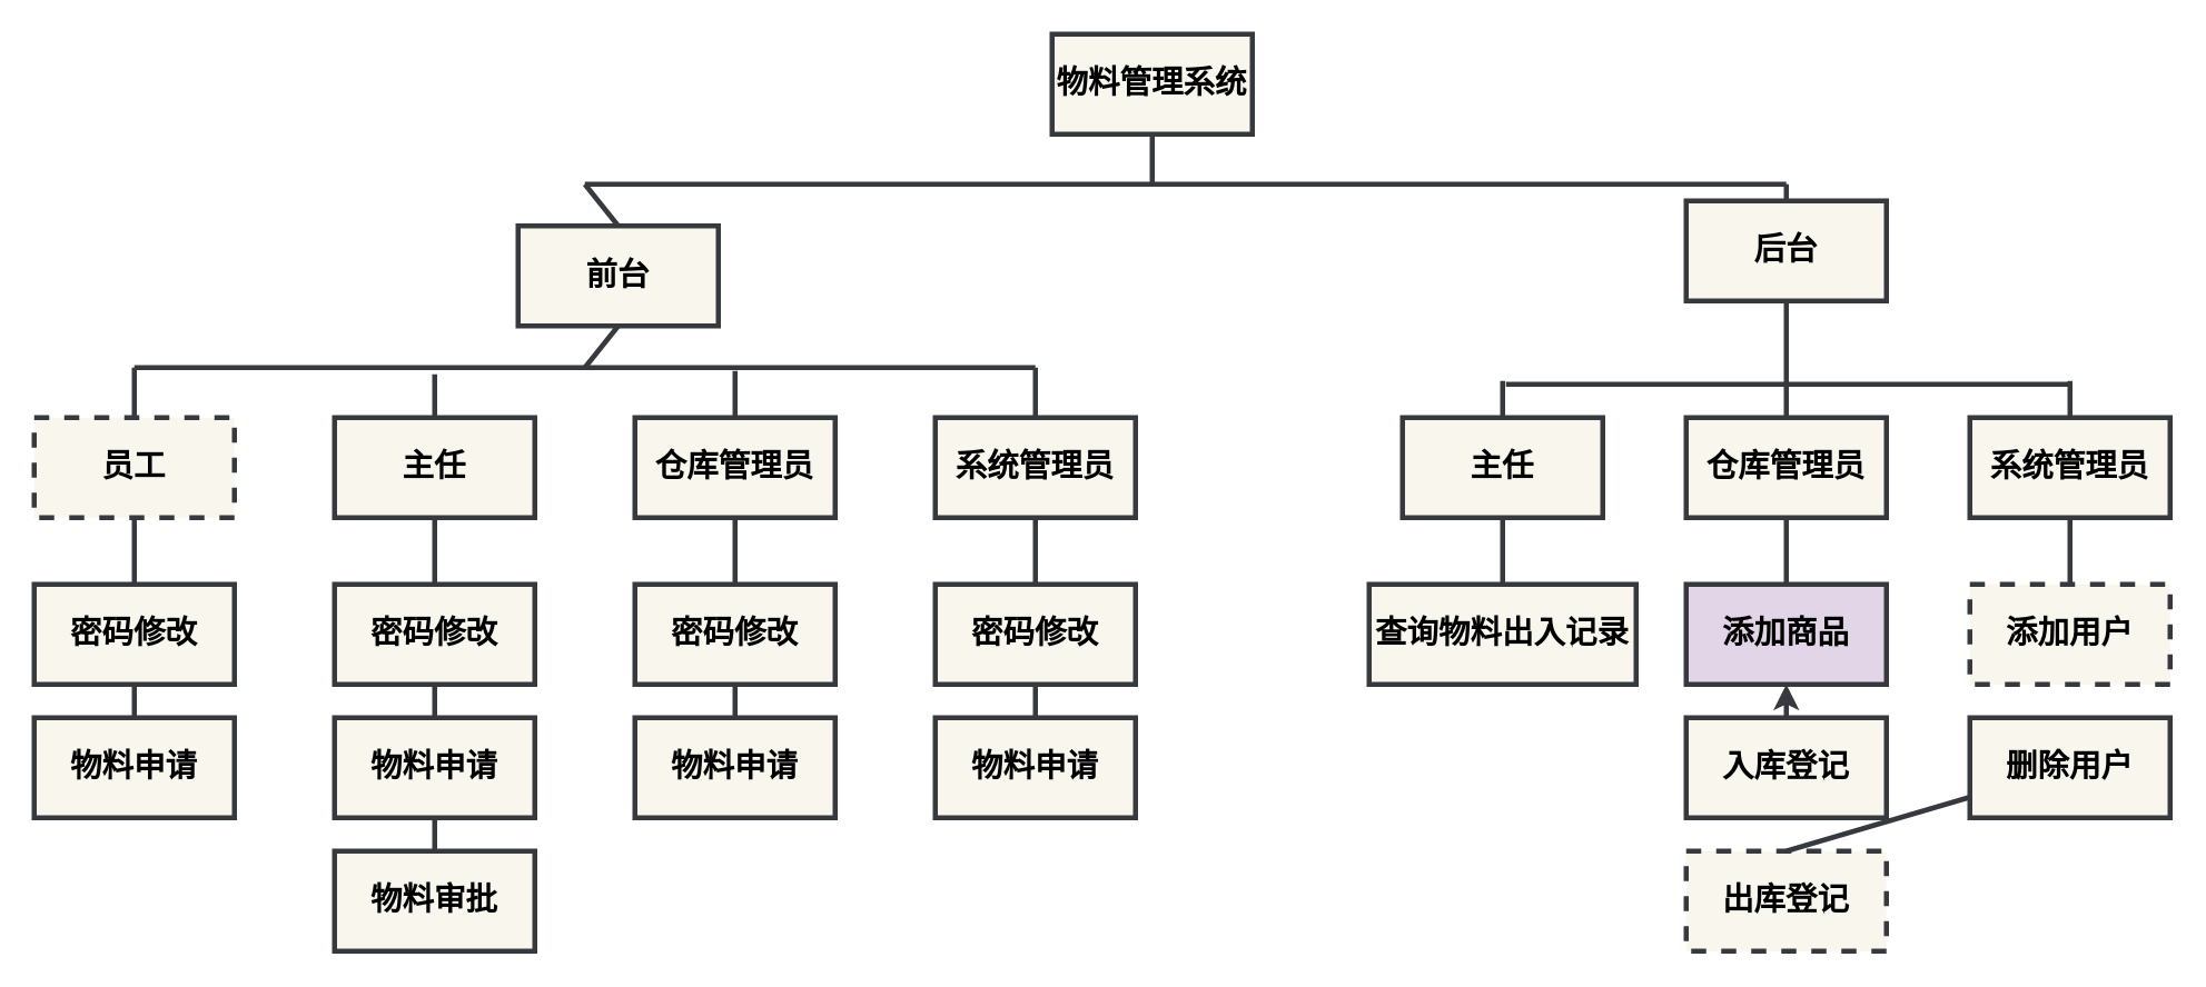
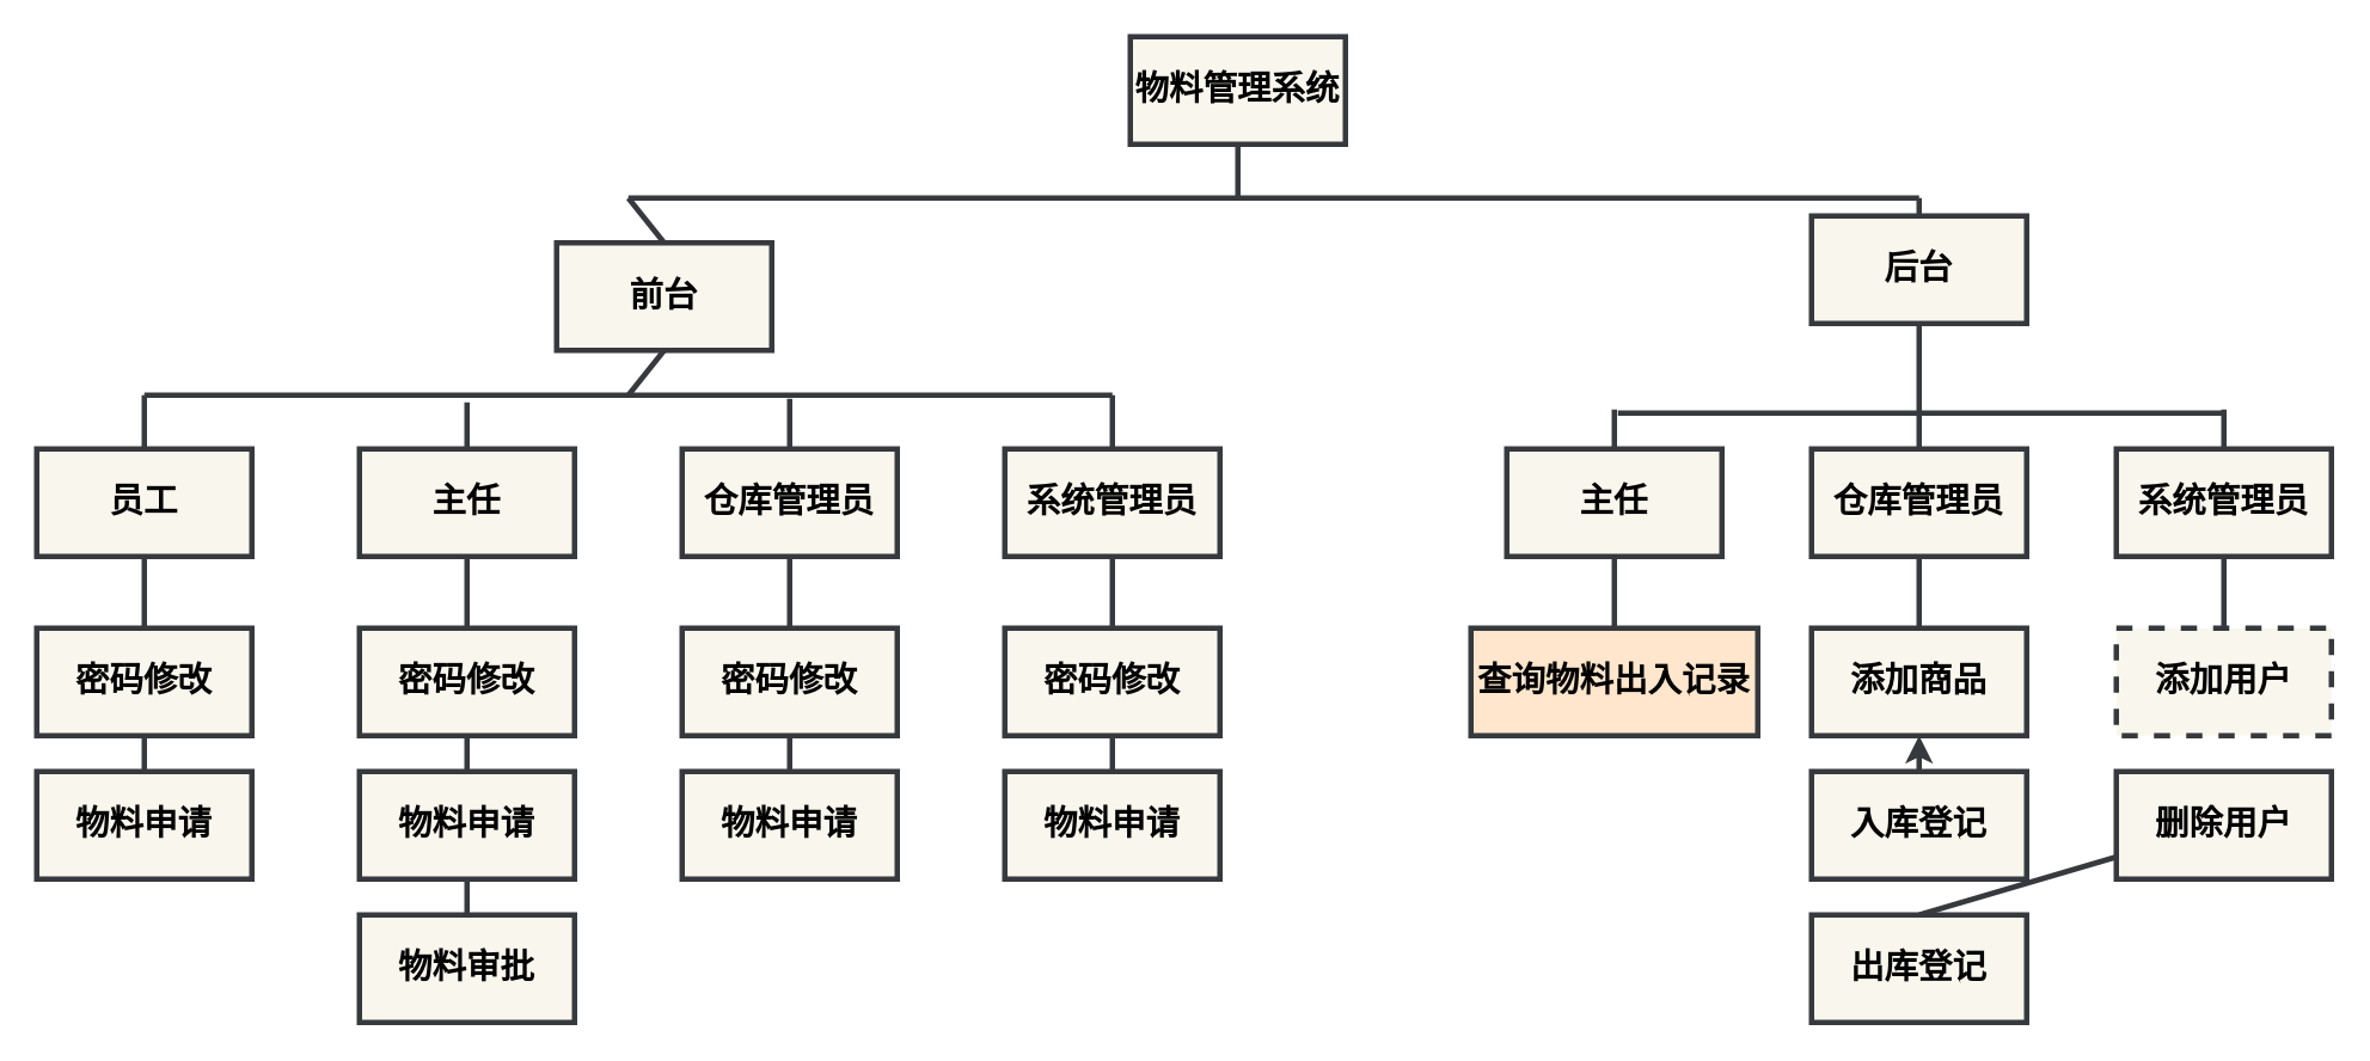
  <mxCell id="0" />
  <mxCell id="1" parent="0" />
  <mxCell id="2" value="物料管理系统" style="rounded=0;whiteSpace=wrap;html=1;fontSize=19;fontStyle=1;spacing=2;strokeWidth=3;fillColor=#f9f7ed;strokeColor=#36393d;" vertex="1" parent="1"><mxGeometry x="630" y="20" width="120" height="60" as="geometry" /></mxCell>
  <mxCell id="3" value="前台" style="rounded=0;whiteSpace=wrap;html=1;fontSize=19;fontStyle=1;spacing=2;strokeWidth=3;fillColor=#f9f7ed;strokeColor=#36393d;" vertex="1" parent="1"><mxGeometry x="310" y="135" width="120" height="60" as="geometry" /></mxCell>
  <mxCell id="4" value="后台" style="rounded=0;whiteSpace=wrap;html=1;fontSize=19;fontStyle=1;spacing=2;strokeWidth=3;fillColor=#f9f7ed;strokeColor=#36393d;" vertex="1" parent="1"><mxGeometry x="1010" y="120" width="120" height="60" as="geometry" /></mxCell>
- <mxCell id="5" value="员工" style="rounded=0;whiteSpace=wrap;html=1;fontSize=19;fontStyle=1;spacing=2;strokeWidth=3;fillColor=#f9f7ed;strokeColor=#36393d;dashed=1;" vertex="1" parent="1"><mxGeometry x="20" y="250" width="120" height="60" as="geometry" /></mxCell>
+ <mxCell id="5" value="员工" style="rounded=0;whiteSpace=wrap;html=1;fontSize=19;fontStyle=1;spacing=2;strokeWidth=3;fillColor=#f9f7ed;strokeColor=#36393d;" vertex="1" parent="1"><mxGeometry x="20" y="250" width="120" height="60" as="geometry" /></mxCell>
  <mxCell id="6" value="主任" style="rounded=0;whiteSpace=wrap;html=1;fontSize=19;fontStyle=1;spacing=2;strokeWidth=3;fillColor=#f9f7ed;strokeColor=#36393d;" vertex="1" parent="1"><mxGeometry x="200" y="250" width="120" height="60" as="geometry" /></mxCell>
  <mxCell id="7" value="系统管理员" style="rounded=0;whiteSpace=wrap;html=1;fontSize=19;fontStyle=1;spacing=2;strokeWidth=3;fillColor=#f9f7ed;strokeColor=#36393d;" vertex="1" parent="1"><mxGeometry x="560" y="250" width="120" height="60" as="geometry" /></mxCell>
  <mxCell id="8" value="仓库管理员" style="rounded=0;whiteSpace=wrap;html=1;fontSize=19;fontStyle=1;spacing=2;strokeWidth=3;fillColor=#f9f7ed;strokeColor=#36393d;" vertex="1" parent="1"><mxGeometry x="380" y="250" width="120" height="60" as="geometry" /></mxCell>
  <mxCell id="9" value="添加用户" style="rounded=0;whiteSpace=wrap;html=1;fontSize=19;fontStyle=1;spacing=2;strokeWidth=3;fillColor=#f9f7ed;strokeColor=#36393d;dashed=1;" vertex="1" parent="1"><mxGeometry x="1180" y="350" width="120" height="60" as="geometry" /></mxCell>
  <mxCell id="10" value="删除用户" style="rounded=0;whiteSpace=wrap;html=1;fontSize=19;fontStyle=1;spacing=2;strokeWidth=3;fillColor=#f9f7ed;strokeColor=#36393d;" vertex="1" parent="1"><mxGeometry x="1180" y="430" width="120" height="60" as="geometry" /></mxCell>
  <mxCell id="11" value="密码修改" style="rounded=0;whiteSpace=wrap;html=1;fontSize=19;fontStyle=1;spacing=2;strokeWidth=3;fillColor=#f9f7ed;strokeColor=#36393d;" vertex="1" parent="1"><mxGeometry x="380" y="350" width="120" height="60" as="geometry" /></mxCell>
  <mxCell id="12" value="密码修改" style="rounded=0;whiteSpace=wrap;html=1;fontSize=19;fontStyle=1;spacing=2;strokeWidth=3;fillColor=#f9f7ed;strokeColor=#36393d;" vertex="1" parent="1"><mxGeometry x="200" y="350" width="120" height="60" as="geometry" /></mxCell>
  <mxCell id="13" value="密码修改" style="rounded=0;whiteSpace=wrap;html=1;fontSize=19;fontStyle=1;spacing=2;strokeWidth=3;fillColor=#f9f7ed;strokeColor=#36393d;" vertex="1" parent="1"><mxGeometry x="20" y="350" width="120" height="60" as="geometry" /></mxCell>
  <mxCell id="14" value="仓库管理员" style="rounded=0;whiteSpace=wrap;html=1;fontSize=19;fontStyle=1;spacing=2;strokeWidth=3;fillColor=#f9f7ed;strokeColor=#36393d;" vertex="1" parent="1"><mxGeometry x="1010" y="250" width="120" height="60" as="geometry" /></mxCell>
  <mxCell id="15" value="密码修改" style="rounded=0;whiteSpace=wrap;html=1;fontSize=19;fontStyle=1;spacing=2;strokeWidth=3;fillColor=#f9f7ed;strokeColor=#36393d;" vertex="1" parent="1"><mxGeometry x="560" y="350" width="120" height="60" as="geometry" /></mxCell>
  <mxCell id="16" value="系统管理员" style="rounded=0;whiteSpace=wrap;html=1;fontSize=19;fontStyle=1;spacing=2;strokeWidth=3;fillColor=#f9f7ed;strokeColor=#36393d;" vertex="1" parent="1"><mxGeometry x="1180" y="250" width="120" height="60" as="geometry" /></mxCell>
  <mxCell id="17" value="物料申请" style="rounded=0;whiteSpace=wrap;html=1;fontSize=19;fontStyle=1;spacing=2;strokeWidth=3;fillColor=#f9f7ed;strokeColor=#36393d;" vertex="1" parent="1"><mxGeometry x="20" y="430" width="120" height="60" as="geometry" /></mxCell>
  <mxCell id="18" value="物料申请" style="rounded=0;whiteSpace=wrap;html=1;fontSize=19;fontStyle=1;spacing=2;strokeWidth=3;fillColor=#f9f7ed;strokeColor=#36393d;" vertex="1" parent="1"><mxGeometry x="200" y="430" width="120" height="60" as="geometry" /></mxCell>
  <mxCell id="19" value="物料申请" style="rounded=0;whiteSpace=wrap;html=1;fontSize=19;fontStyle=1;spacing=2;strokeWidth=3;fillColor=#f9f7ed;strokeColor=#36393d;" vertex="1" parent="1"><mxGeometry x="380" y="430" width="120" height="60" as="geometry" /></mxCell>
  <mxCell id="20" value="物料申请" style="rounded=0;whiteSpace=wrap;html=1;fontSize=19;fontStyle=1;spacing=2;strokeWidth=3;fillColor=#f9f7ed;strokeColor=#36393d;" vertex="1" parent="1"><mxGeometry x="560" y="430" width="120" height="60" as="geometry" /></mxCell>
- <mxCell id="21" value="添加商品" style="rounded=0;whiteSpace=wrap;html=1;fontSize=19;fontStyle=1;spacing=2;strokeWidth=3;fillColor=#e1d5e7;strokeColor=#36393d;" vertex="1" parent="1"><mxGeometry x="1010" y="350" width="120" height="60" as="geometry" /></mxCell>
+ <mxCell id="21" value="添加商品" style="rounded=0;whiteSpace=wrap;html=1;fontSize=19;fontStyle=1;spacing=2;strokeWidth=3;fillColor=#f9f7ed;strokeColor=#36393d;" vertex="1" parent="1"><mxGeometry x="1010" y="350" width="120" height="60" as="geometry" /></mxCell>
  <mxCell id="22" value="入库登记" style="rounded=0;whiteSpace=wrap;html=1;fontSize=19;fontStyle=1;spacing=2;strokeWidth=3;fillColor=#f9f7ed;strokeColor=#36393d;" vertex="1" parent="1"><mxGeometry x="1010" y="430" width="120" height="60" as="geometry" /></mxCell>
- <mxCell id="23" value="出库登记" style="rounded=0;whiteSpace=wrap;html=1;fontSize=19;fontStyle=1;spacing=2;strokeWidth=3;fillColor=#f9f7ed;strokeColor=#36393d;dashed=1;" vertex="1" parent="1"><mxGeometry x="1010" y="510" width="120" height="60" as="geometry" /></mxCell>
+ <mxCell id="23" value="出库登记" style="rounded=0;whiteSpace=wrap;html=1;fontSize=19;fontStyle=1;spacing=2;strokeWidth=3;fillColor=#f9f7ed;strokeColor=#36393d;" vertex="1" parent="1"><mxGeometry x="1010" y="510" width="120" height="60" as="geometry" /></mxCell>
  <mxCell id="24" value="物料审批" style="rounded=0;whiteSpace=wrap;html=1;fontSize=19;fontStyle=1;spacing=2;strokeWidth=3;fillColor=#f9f7ed;strokeColor=#36393d;" vertex="1" parent="1"><mxGeometry x="200" y="510" width="120" height="60" as="geometry" /></mxCell>
  <mxCell id="25" value="主任" style="rounded=0;whiteSpace=wrap;html=1;fontSize=19;fontStyle=1;spacing=2;strokeWidth=3;fillColor=#f9f7ed;strokeColor=#36393d;" vertex="1" parent="1"><mxGeometry x="840" y="250" width="120" height="60" as="geometry" /></mxCell>
- <mxCell id="26" value="查询物料出入记录" style="rounded=0;whiteSpace=wrap;html=1;fontSize=19;fontStyle=1;spacing=2;strokeWidth=3;fillColor=#f9f7ed;strokeColor=#36393d;" vertex="1" parent="1"><mxGeometry x="820" y="350" width="160" height="60" as="geometry" /></mxCell>
+ <mxCell id="26" value="查询物料出入记录" style="rounded=0;whiteSpace=wrap;html=1;fontSize=19;fontStyle=1;spacing=2;strokeWidth=3;fillColor=#ffe6cc;strokeColor=#36393d;" vertex="1" parent="1"><mxGeometry x="820" y="350" width="160" height="60" as="geometry" /></mxCell>
  <mxCell id="27" value="" style="endArrow=none;html=1;fontSize=19;spacing=2;strokeWidth=3;fillColor=#f9f7ed;strokeColor=#36393d;" edge="1" parent="1"><mxGeometry width="50" height="50" relative="1" as="geometry"><mxPoint x="350" y="110" as="sourcePoint" /><mxPoint x="1070" y="110" as="targetPoint" /></mxGeometry></mxCell>
  <mxCell id="28" value="" style="endArrow=none;html=1;fontSize=19;entryX=0.5;entryY=1;entryDx=0;entryDy=0;spacing=2;strokeWidth=3;fillColor=#f9f7ed;strokeColor=#36393d;" edge="1" parent="1" target="2"><mxGeometry width="50" height="50" relative="1" as="geometry"><mxPoint x="690" y="110" as="sourcePoint" /><mxPoint x="670" y="350" as="targetPoint" /></mxGeometry></mxCell>
  <mxCell id="29" value="" style="endArrow=none;html=1;fontSize=19;exitX=0.5;exitY=0;exitDx=0;exitDy=0;spacing=2;strokeWidth=3;fillColor=#f9f7ed;strokeColor=#36393d;" edge="1" parent="1" source="3"><mxGeometry width="50" height="50" relative="1" as="geometry"><mxPoint x="480" y="200" as="sourcePoint" /><mxPoint x="350" y="110" as="targetPoint" /></mxGeometry></mxCell>
  <mxCell id="30" value="" style="endArrow=none;html=1;fontSize=19;exitX=0.5;exitY=0;exitDx=0;exitDy=0;spacing=2;strokeWidth=3;fillColor=#f9f7ed;strokeColor=#36393d;" edge="1" parent="1" source="4"><mxGeometry width="50" height="50" relative="1" as="geometry"><mxPoint x="360" y="150" as="sourcePoint" /><mxPoint x="1070" y="110" as="targetPoint" /></mxGeometry></mxCell>
  <mxCell id="31" value="" style="endArrow=none;html=1;fontSize=19;spacing=2;strokeWidth=3;fillColor=#f9f7ed;strokeColor=#36393d;" edge="1" parent="1"><mxGeometry width="50" height="50" relative="1" as="geometry"><mxPoint x="80" y="220" as="sourcePoint" /><mxPoint x="620" y="220" as="targetPoint" /></mxGeometry></mxCell>
  <mxCell id="32" value="" style="endArrow=none;html=1;fontSize=19;spacing=2;strokeWidth=3;fillColor=#f9f7ed;strokeColor=#36393d;" edge="1" parent="1"><mxGeometry width="50" height="50" relative="1" as="geometry"><mxPoint x="620" y="250" as="sourcePoint" /><mxPoint x="620" y="220" as="targetPoint" /></mxGeometry></mxCell>
  <mxCell id="33" value="" style="endArrow=none;html=1;fontSize=19;entryX=0.5;entryY=0;entryDx=0;entryDy=0;spacing=2;strokeWidth=3;fillColor=#f9f7ed;strokeColor=#36393d;" edge="1" parent="1" target="5"><mxGeometry width="50" height="50" relative="1" as="geometry"><mxPoint x="80" y="220" as="sourcePoint" /><mxPoint x="210" y="300" as="targetPoint" /></mxGeometry></mxCell>
  <mxCell id="34" value="" style="endArrow=none;html=1;fontSize=19;entryX=0.5;entryY=1;entryDx=0;entryDy=0;spacing=2;strokeWidth=3;fillColor=#f9f7ed;strokeColor=#36393d;" edge="1" parent="1" target="3"><mxGeometry width="50" height="50" relative="1" as="geometry"><mxPoint x="350" y="220" as="sourcePoint" /><mxPoint x="670" y="350" as="targetPoint" /></mxGeometry></mxCell>
  <mxCell id="35" value="" style="endArrow=none;html=1;fontSize=19;entryX=0.5;entryY=1;entryDx=0;entryDy=0;exitX=0.5;exitY=0;exitDx=0;exitDy=0;spacing=2;strokeWidth=3;fillColor=#f9f7ed;strokeColor=#36393d;" edge="1" parent="1" source="13" target="5"><mxGeometry width="50" height="50" relative="1" as="geometry"><mxPoint x="160" y="370" as="sourcePoint" /><mxPoint x="210" y="320" as="targetPoint" /></mxGeometry></mxCell>
  <mxCell id="36" value="" style="endArrow=none;html=1;fontSize=19;entryX=0.5;entryY=1;entryDx=0;entryDy=0;spacing=2;strokeWidth=3;fillColor=#f9f7ed;strokeColor=#36393d;" edge="1" parent="1" source="12" target="6"><mxGeometry width="50" height="50" relative="1" as="geometry"><mxPoint x="90" y="360" as="sourcePoint" /><mxPoint x="90" y="320" as="targetPoint" /></mxGeometry></mxCell>
  <mxCell id="37" value="" style="endArrow=none;html=1;fontSize=19;entryX=0.5;entryY=1;entryDx=0;entryDy=0;exitX=0.5;exitY=0;exitDx=0;exitDy=0;spacing=2;strokeWidth=3;fillColor=#f9f7ed;strokeColor=#36393d;" edge="1" parent="1" source="11" target="8"><mxGeometry width="50" height="50" relative="1" as="geometry"><mxPoint x="100" y="370" as="sourcePoint" /><mxPoint x="100" y="330" as="targetPoint" /></mxGeometry></mxCell>
  <mxCell id="38" value="" style="endArrow=none;html=1;fontSize=19;entryX=0.5;entryY=1;entryDx=0;entryDy=0;spacing=2;strokeWidth=3;fillColor=#f9f7ed;strokeColor=#36393d;" edge="1" parent="1" source="15" target="7"><mxGeometry width="50" height="50" relative="1" as="geometry"><mxPoint x="110" y="380" as="sourcePoint" /><mxPoint x="110" y="340" as="targetPoint" /></mxGeometry></mxCell>
  <mxCell id="39" value="" style="endArrow=none;html=1;fontSize=19;entryX=0.5;entryY=1;entryDx=0;entryDy=0;exitX=0.5;exitY=0;exitDx=0;exitDy=0;spacing=2;strokeWidth=3;fillColor=#f9f7ed;strokeColor=#36393d;" edge="1" parent="1" source="17" target="13"><mxGeometry width="50" height="50" relative="1" as="geometry"><mxPoint x="40" y="590" as="sourcePoint" /><mxPoint x="90" y="540" as="targetPoint" /></mxGeometry></mxCell>
  <mxCell id="40" value="" style="endArrow=none;html=1;fontSize=19;entryX=0.5;entryY=1;entryDx=0;entryDy=0;exitX=0.5;exitY=0;exitDx=0;exitDy=0;spacing=2;strokeWidth=3;fillColor=#f9f7ed;strokeColor=#36393d;" edge="1" parent="1" source="18" target="12"><mxGeometry width="50" height="50" relative="1" as="geometry"><mxPoint x="90" y="440" as="sourcePoint" /><mxPoint x="90" y="420" as="targetPoint" /></mxGeometry></mxCell>
  <mxCell id="41" value="" style="endArrow=none;html=1;fontSize=19;entryX=0.5;entryY=1;entryDx=0;entryDy=0;exitX=0.5;exitY=0;exitDx=0;exitDy=0;spacing=2;strokeWidth=3;fillColor=#f9f7ed;strokeColor=#36393d;" edge="1" parent="1" source="19" target="11"><mxGeometry width="50" height="50" relative="1" as="geometry"><mxPoint x="270" y="440" as="sourcePoint" /><mxPoint x="270" y="420" as="targetPoint" /></mxGeometry></mxCell>
  <mxCell id="42" value="" style="endArrow=none;html=1;fontSize=19;entryX=0.5;entryY=1;entryDx=0;entryDy=0;exitX=0.5;exitY=0;exitDx=0;exitDy=0;spacing=2;strokeWidth=3;fillColor=#f9f7ed;strokeColor=#36393d;" edge="1" parent="1" source="24" target="18"><mxGeometry width="50" height="50" relative="1" as="geometry"><mxPoint x="450" y="440" as="sourcePoint" /><mxPoint x="450" y="420" as="targetPoint" /></mxGeometry></mxCell>
  <mxCell id="43" value="" style="endArrow=none;html=1;fontSize=19;entryX=0.5;entryY=1;entryDx=0;entryDy=0;exitX=0.5;exitY=0;exitDx=0;exitDy=0;spacing=2;strokeWidth=3;fillColor=#f9f7ed;strokeColor=#36393d;" edge="1" parent="1" source="20" target="15"><mxGeometry width="50" height="50" relative="1" as="geometry"><mxPoint x="270" y="520" as="sourcePoint" /><mxPoint x="270" y="500" as="targetPoint" /></mxGeometry></mxCell>
  <mxCell id="44" value="" style="endArrow=none;html=1;fontSize=19;entryX=0.5;entryY=1;entryDx=0;entryDy=0;exitX=0.5;exitY=0;exitDx=0;exitDy=0;spacing=2;strokeWidth=3;fillColor=#f9f7ed;strokeColor=#36393d;" edge="1" parent="1" source="26" target="25"><mxGeometry width="50" height="50" relative="1" as="geometry"><mxPoint x="270" y="360" as="sourcePoint" /><mxPoint x="270" y="320" as="targetPoint" /></mxGeometry></mxCell>
  <mxCell id="45" value="" style="endArrow=none;html=1;fontSize=19;entryX=0.5;entryY=1;entryDx=0;entryDy=0;exitX=0.5;exitY=0;exitDx=0;exitDy=0;spacing=2;strokeWidth=3;fillColor=#f9f7ed;strokeColor=#36393d;" edge="1" parent="1" source="21" target="14"><mxGeometry width="50" height="50" relative="1" as="geometry"><mxPoint x="910" y="360" as="sourcePoint" /><mxPoint x="910" y="320" as="targetPoint" /></mxGeometry></mxCell>
  <mxCell id="46" value="" style="endArrow=none;html=1;fontSize=19;entryX=0.5;entryY=1;entryDx=0;entryDy=0;exitX=0.5;exitY=0;exitDx=0;exitDy=0;spacing=2;strokeWidth=3;fillColor=#f9f7ed;strokeColor=#36393d;" edge="1" parent="1" source="9" target="16"><mxGeometry width="50" height="50" relative="1" as="geometry"><mxPoint x="920" y="370" as="sourcePoint" /><mxPoint x="920" y="330" as="targetPoint" /></mxGeometry></mxCell>
  <mxCell id="47" value="" style="endArrow=classic;html=1;fontSize=19;entryX=0.5;entryY=1;entryDx=0;entryDy=0;spacing=2;strokeWidth=3;fillColor=#f9f7ed;strokeColor=#36393d;" edge="1" parent="1" source="22" target="21"><mxGeometry width="50" height="50" relative="1" as="geometry"><mxPoint x="1250" y="440" as="sourcePoint" /><mxPoint x="1250" y="420" as="targetPoint" /></mxGeometry></mxCell>
  <mxCell id="48" value="" style="endArrow=none;html=1;fontSize=19;exitX=0.5;exitY=0;exitDx=0;exitDy=0;spacing=2;strokeWidth=3;fillColor=#f9f7ed;strokeColor=#36393d;" edge="1" parent="1" source="23" target="10"><mxGeometry width="50" height="50" relative="1" as="geometry"><mxPoint x="1080" y="440" as="sourcePoint" /><mxPoint x="1080" y="420" as="targetPoint" /></mxGeometry></mxCell>
  <mxCell id="49" value="" style="endArrow=none;html=1;fontSize=19;entryX=0.5;entryY=1;entryDx=0;entryDy=0;exitX=0.5;exitY=0;exitDx=0;exitDy=0;spacing=2;strokeWidth=3;fillColor=#f9f7ed;strokeColor=#36393d;" edge="1" parent="1" source="14" target="4"><mxGeometry width="50" height="50" relative="1" as="geometry"><mxPoint x="1080" y="360" as="sourcePoint" /><mxPoint x="1080" y="320" as="targetPoint" /></mxGeometry></mxCell>
  <mxCell id="50" value="" style="endArrow=none;html=1;fontSize=19;spacing=2;strokeWidth=3;fillColor=#f9f7ed;strokeColor=#36393d;exitX=0.5;exitY=0;exitDx=0;exitDy=0;" edge="1" parent="1" source="6"><mxGeometry width="50" height="50" relative="1" as="geometry"><mxPoint x="90" y="230" as="sourcePoint" /><mxPoint x="260" y="224" as="targetPoint" /></mxGeometry></mxCell>
  <mxCell id="51" value="" style="endArrow=none;html=1;fontSize=19;spacing=2;strokeWidth=3;fillColor=#f9f7ed;strokeColor=#36393d;exitX=0.5;exitY=0;exitDx=0;exitDy=0;" edge="1" parent="1" source="8"><mxGeometry width="50" height="50" relative="1" as="geometry"><mxPoint x="270" y="260" as="sourcePoint" /><mxPoint x="440" y="222" as="targetPoint" /></mxGeometry></mxCell>
  <mxCell id="52" value="" style="endArrow=none;html=1;fontSize=19;spacing=2;strokeWidth=3;fillColor=#f9f7ed;strokeColor=#36393d;" edge="1" parent="1"><mxGeometry width="50" height="50" relative="1" as="geometry"><mxPoint x="902" y="230" as="sourcePoint" /><mxPoint x="1239" y="230" as="targetPoint" /></mxGeometry></mxCell>
  <mxCell id="53" value="" style="endArrow=none;html=1;fontSize=19;spacing=2;strokeWidth=3;fillColor=#f9f7ed;strokeColor=#36393d;entryX=0.5;entryY=0;entryDx=0;entryDy=0;" edge="1" parent="1" target="25"><mxGeometry width="50" height="50" relative="1" as="geometry"><mxPoint x="900" y="228" as="sourcePoint" /><mxPoint x="270" y="234" as="targetPoint" /></mxGeometry></mxCell>
  <mxCell id="54" value="" style="endArrow=none;html=1;fontSize=19;spacing=2;strokeWidth=3;fillColor=#f9f7ed;strokeColor=#36393d;entryX=0.5;entryY=0;entryDx=0;entryDy=0;" edge="1" parent="1" target="16"><mxGeometry width="50" height="50" relative="1" as="geometry"><mxPoint x="1240" y="228" as="sourcePoint" /><mxPoint x="910" y="260" as="targetPoint" /></mxGeometry></mxCell>
